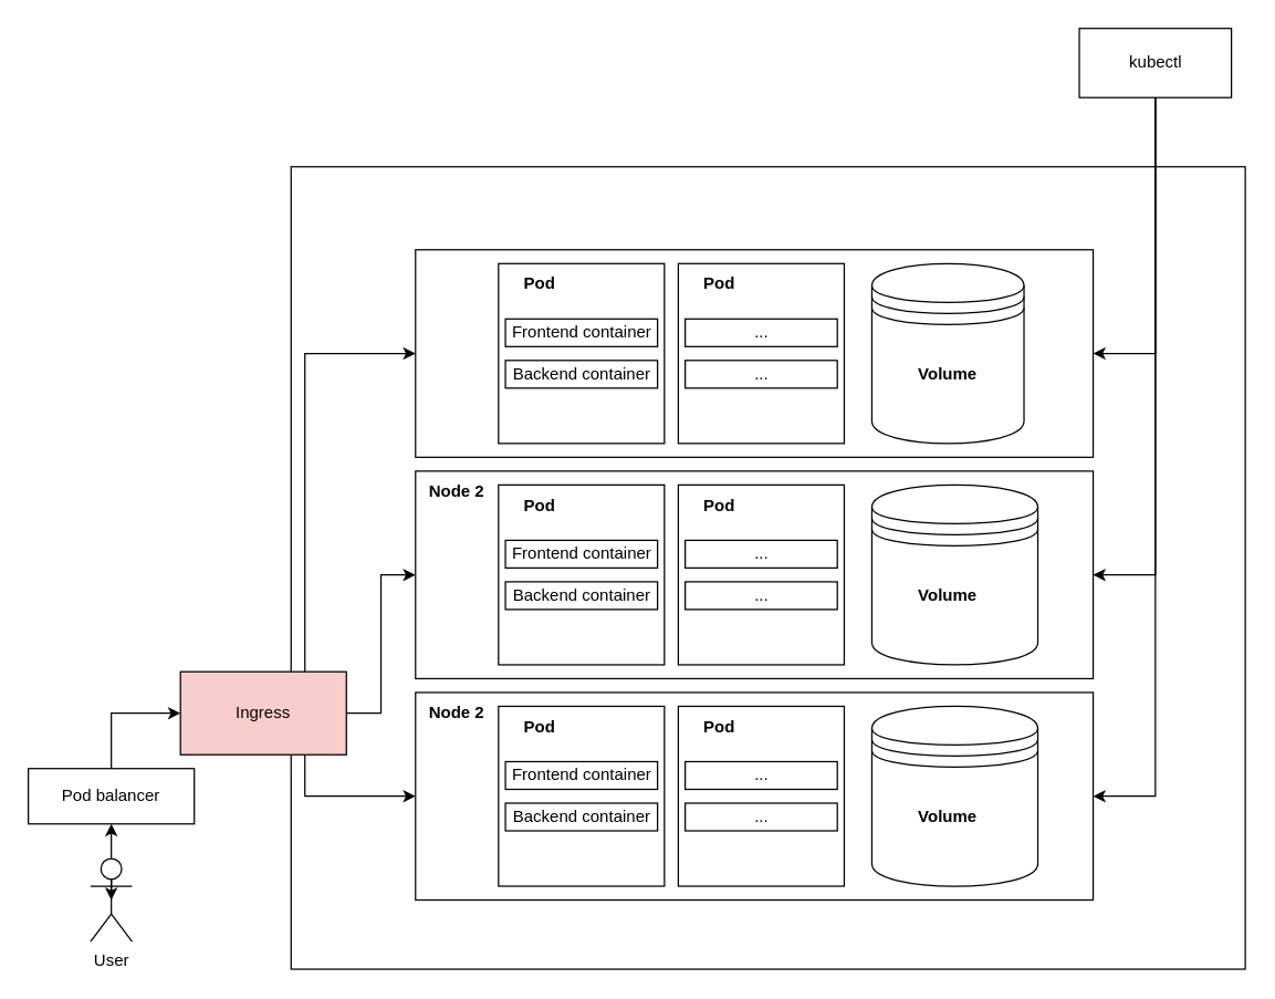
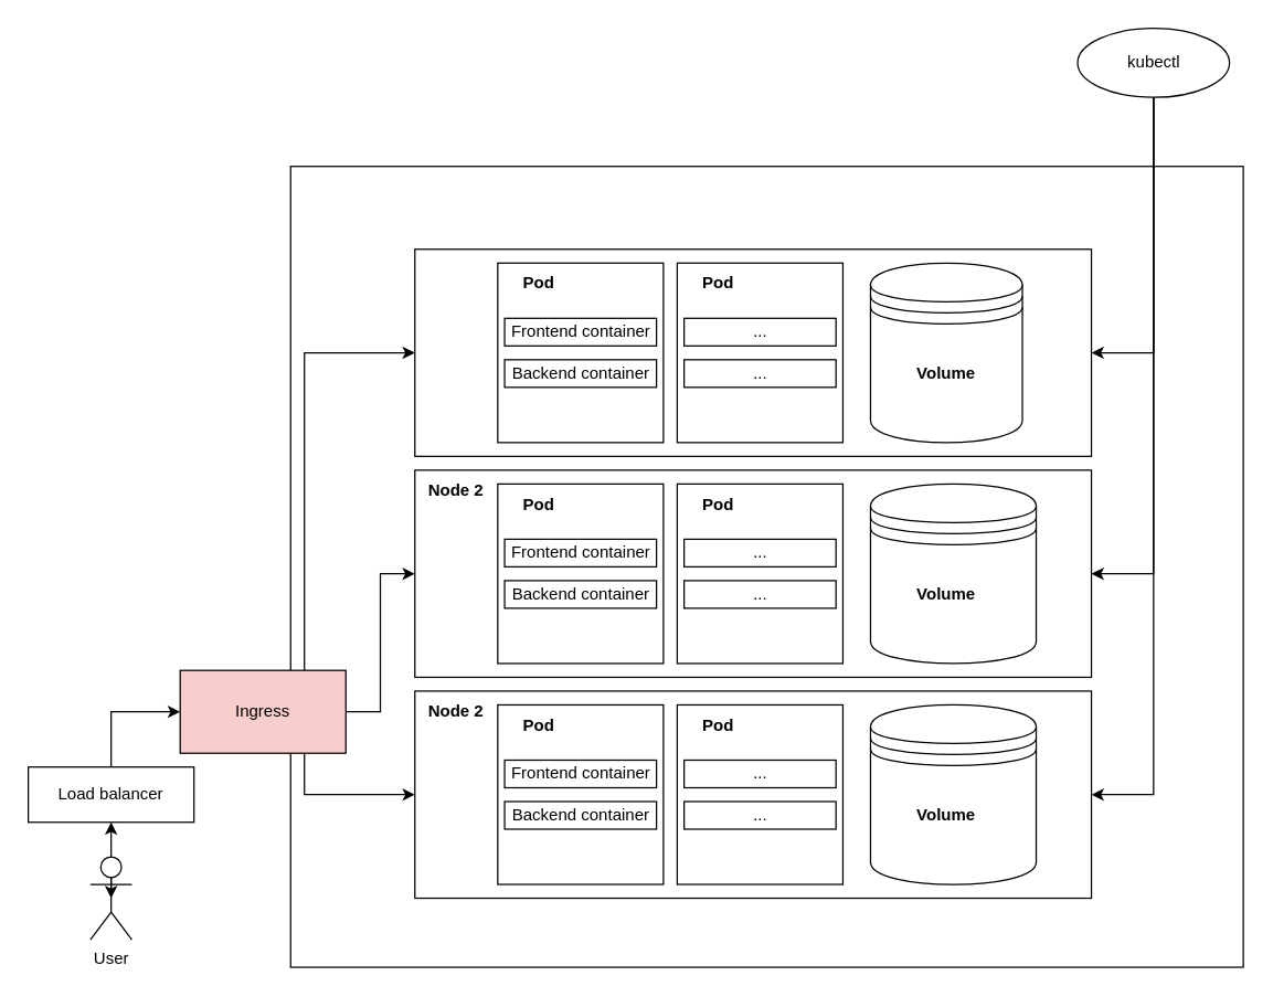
  <mxCell id="0" />
  <mxCell id="1" parent="0" />
  <mxCell id="2" style="edgeStyle=orthogonalEdgeStyle;rounded=0;orthogonalLoop=1;jettySize=auto;html=1;exitX=0.5;exitY=0;exitDx=0;exitDy=0;exitPerimeter=0;" edge="1" parent="1" source="4" target="6"><mxGeometry relative="1" as="geometry" /></mxCell>
  <mxCell id="3" style="edgeStyle=orthogonalEdgeStyle;rounded=0;orthogonalLoop=1;jettySize=auto;html=1;exitX=0.75;exitY=0.1;exitDx=0;exitDy=0;exitPerimeter=0;" edge="1" parent="1" source="4"><mxGeometry relative="1" as="geometry"><mxPoint x="80" y="650" as="targetPoint" /></mxGeometry></mxCell>
  <mxCell id="4" value="User" style="shape=umlActor;verticalLabelPosition=bottom;verticalAlign=top;html=1;outlineConnect=0;" vertex="1" parent="1"><mxGeometry x="65" y="620" width="30" height="60" as="geometry" /></mxCell>
  <mxCell id="5" style="edgeStyle=orthogonalEdgeStyle;rounded=0;orthogonalLoop=1;jettySize=auto;html=1;entryX=0;entryY=0.5;entryDx=0;entryDy=0;" edge="1" parent="1" source="6" target="11"><mxGeometry relative="1" as="geometry" /></mxCell>
- <mxCell id="6" value="Pod balancer" style="rounded=0;whiteSpace=wrap;html=1;" vertex="1" parent="1"><mxGeometry x="20" y="555" width="120" height="40" as="geometry" /></mxCell>
+ <mxCell id="6" value="Load balancer" style="rounded=0;whiteSpace=wrap;html=1;" vertex="1" parent="1"><mxGeometry x="20" y="555" width="120" height="40" as="geometry" /></mxCell>
  <mxCell id="7" value="" style="rounded=0;whiteSpace=wrap;html=1;" vertex="1" parent="1"><mxGeometry x="210" y="120" width="690" height="580" as="geometry" /></mxCell>
  <mxCell id="8" style="edgeStyle=orthogonalEdgeStyle;rounded=0;orthogonalLoop=1;jettySize=auto;html=1;exitX=0.75;exitY=0;exitDx=0;exitDy=0;entryX=0;entryY=0.5;entryDx=0;entryDy=0;" edge="1" parent="1" source="11" target="12"><mxGeometry relative="1" as="geometry" /></mxCell>
  <mxCell id="9" style="edgeStyle=orthogonalEdgeStyle;rounded=0;orthogonalLoop=1;jettySize=auto;html=1;exitX=1;exitY=0.5;exitDx=0;exitDy=0;" edge="1" parent="1" source="11" target="23"><mxGeometry relative="1" as="geometry" /></mxCell>
  <mxCell id="10" style="edgeStyle=orthogonalEdgeStyle;rounded=0;orthogonalLoop=1;jettySize=auto;html=1;exitX=0.75;exitY=1;exitDx=0;exitDy=0;" edge="1" parent="1" source="11" target="35"><mxGeometry relative="1" as="geometry" /></mxCell>
  <mxCell id="11" value="Ingress" style="rounded=0;whiteSpace=wrap;html=1;fillColor=#f8cecc;" vertex="1" parent="1"><mxGeometry x="130" y="485" width="120" height="60" as="geometry" /></mxCell>
  <mxCell id="12" value="" style="rounded=0;whiteSpace=wrap;html=1;" vertex="1" parent="1"><mxGeometry x="300" y="180" width="490" height="150" as="geometry" /></mxCell>
  <mxCell id="13" value="" style="rounded=0;whiteSpace=wrap;html=1;" vertex="1" parent="1"><mxGeometry x="360" y="190" width="120" height="130" as="geometry" /></mxCell>
  <mxCell id="14" value="Pod" style="text;html=1;strokeColor=none;fillColor=none;align=center;verticalAlign=middle;whiteSpace=wrap;rounded=0;fontStyle=1" vertex="1" parent="1"><mxGeometry x="360" y="190" width="60" height="30" as="geometry" /></mxCell>
  <mxCell id="15" value="Frontend container" style="html=1;" vertex="1" parent="1"><mxGeometry x="365" y="230" width="110" height="20" as="geometry" /></mxCell>
  <mxCell id="16" value="Backend container" style="html=1;" vertex="1" parent="1"><mxGeometry x="365" y="260" width="110" height="20" as="geometry" /></mxCell>
  <mxCell id="17" value="" style="shape=datastore;whiteSpace=wrap;html=1;" vertex="1" parent="1"><mxGeometry x="630" y="190" width="110" height="130" as="geometry" /></mxCell>
  <mxCell id="18" value="Volume" style="text;html=1;strokeColor=none;fillColor=none;align=center;verticalAlign=middle;whiteSpace=wrap;rounded=0;fontStyle=1" vertex="1" parent="1"><mxGeometry x="655" y="255" width="60" height="30" as="geometry" /></mxCell>
  <mxCell id="19" value="" style="rounded=0;whiteSpace=wrap;html=1;" vertex="1" parent="1"><mxGeometry x="490" y="190" width="120" height="130" as="geometry" /></mxCell>
  <mxCell id="20" value="Pod" style="text;html=1;strokeColor=none;fillColor=none;align=center;verticalAlign=middle;whiteSpace=wrap;rounded=0;fontStyle=1" vertex="1" parent="1"><mxGeometry x="490" y="190" width="60" height="30" as="geometry" /></mxCell>
  <mxCell id="21" value="..." style="html=1;" vertex="1" parent="1"><mxGeometry x="495" y="230" width="110" height="20" as="geometry" /></mxCell>
  <mxCell id="22" value="..." style="html=1;" vertex="1" parent="1"><mxGeometry x="495" y="260" width="110" height="20" as="geometry" /></mxCell>
  <mxCell id="23" value="" style="rounded=0;whiteSpace=wrap;html=1;" vertex="1" parent="1"><mxGeometry x="300" y="340" width="490" height="150" as="geometry" /></mxCell>
  <mxCell id="24" value="&lt;b&gt;Node 2&lt;/b&gt;" style="text;html=1;strokeColor=none;fillColor=none;align=center;verticalAlign=middle;whiteSpace=wrap;rounded=0;" vertex="1" parent="1"><mxGeometry x="300" y="340" width="60" height="30" as="geometry" /></mxCell>
  <mxCell id="25" value="" style="rounded=0;whiteSpace=wrap;html=1;" vertex="1" parent="1"><mxGeometry x="360" y="350" width="120" height="130" as="geometry" /></mxCell>
  <mxCell id="26" value="Pod" style="text;html=1;strokeColor=none;fillColor=none;align=center;verticalAlign=middle;whiteSpace=wrap;rounded=0;fontStyle=1" vertex="1" parent="1"><mxGeometry x="360" y="350" width="60" height="30" as="geometry" /></mxCell>
  <mxCell id="27" value="Frontend container" style="html=1;" vertex="1" parent="1"><mxGeometry x="365" y="390" width="110" height="20" as="geometry" /></mxCell>
  <mxCell id="28" value="Backend container" style="html=1;" vertex="1" parent="1"><mxGeometry x="365" y="420" width="110" height="20" as="geometry" /></mxCell>
  <mxCell id="29" value="" style="shape=datastore;whiteSpace=wrap;html=1;" vertex="1" parent="1"><mxGeometry x="630" y="350" width="120" height="130" as="geometry" /></mxCell>
  <mxCell id="30" value="Volume" style="text;html=1;strokeColor=none;fillColor=none;align=center;verticalAlign=middle;whiteSpace=wrap;rounded=0;fontStyle=1" vertex="1" parent="1"><mxGeometry x="655" y="415" width="60" height="30" as="geometry" /></mxCell>
  <mxCell id="31" value="" style="rounded=0;whiteSpace=wrap;html=1;" vertex="1" parent="1"><mxGeometry x="490" y="350" width="120" height="130" as="geometry" /></mxCell>
  <mxCell id="32" value="Pod" style="text;html=1;strokeColor=none;fillColor=none;align=center;verticalAlign=middle;whiteSpace=wrap;rounded=0;fontStyle=1" vertex="1" parent="1"><mxGeometry x="490" y="350" width="60" height="30" as="geometry" /></mxCell>
  <mxCell id="33" value="..." style="html=1;" vertex="1" parent="1"><mxGeometry x="495" y="390" width="110" height="20" as="geometry" /></mxCell>
  <mxCell id="34" value="..." style="html=1;" vertex="1" parent="1"><mxGeometry x="495" y="420" width="110" height="20" as="geometry" /></mxCell>
  <mxCell id="35" value="" style="rounded=0;whiteSpace=wrap;html=1;" vertex="1" parent="1"><mxGeometry x="300" y="500" width="490" height="150" as="geometry" /></mxCell>
  <mxCell id="36" value="&lt;b&gt;Node 2&lt;/b&gt;" style="text;html=1;strokeColor=none;fillColor=none;align=center;verticalAlign=middle;whiteSpace=wrap;rounded=0;" vertex="1" parent="1"><mxGeometry x="300" y="500" width="60" height="30" as="geometry" /></mxCell>
  <mxCell id="37" value="" style="rounded=0;whiteSpace=wrap;html=1;" vertex="1" parent="1"><mxGeometry x="360" y="510" width="120" height="130" as="geometry" /></mxCell>
  <mxCell id="38" value="Pod" style="text;html=1;strokeColor=none;fillColor=none;align=center;verticalAlign=middle;whiteSpace=wrap;rounded=0;fontStyle=1" vertex="1" parent="1"><mxGeometry x="360" y="510" width="60" height="30" as="geometry" /></mxCell>
  <mxCell id="39" value="Frontend container" style="html=1;" vertex="1" parent="1"><mxGeometry x="365" y="550" width="110" height="20" as="geometry" /></mxCell>
  <mxCell id="40" value="Backend container" style="html=1;" vertex="1" parent="1"><mxGeometry x="365" y="580" width="110" height="20" as="geometry" /></mxCell>
  <mxCell id="41" value="" style="shape=datastore;whiteSpace=wrap;html=1;" vertex="1" parent="1"><mxGeometry x="630" y="510" width="120" height="130" as="geometry" /></mxCell>
  <mxCell id="42" value="Volume" style="text;html=1;strokeColor=none;fillColor=none;align=center;verticalAlign=middle;whiteSpace=wrap;rounded=0;fontStyle=1" vertex="1" parent="1"><mxGeometry x="655" y="575" width="60" height="30" as="geometry" /></mxCell>
  <mxCell id="43" value="" style="rounded=0;whiteSpace=wrap;html=1;" vertex="1" parent="1"><mxGeometry x="490" y="510" width="120" height="130" as="geometry" /></mxCell>
  <mxCell id="44" value="Pod" style="text;html=1;strokeColor=none;fillColor=none;align=center;verticalAlign=middle;whiteSpace=wrap;rounded=0;fontStyle=1" vertex="1" parent="1"><mxGeometry x="490" y="510" width="60" height="30" as="geometry" /></mxCell>
  <mxCell id="45" value="..." style="html=1;" vertex="1" parent="1"><mxGeometry x="495" y="550" width="110" height="20" as="geometry" /></mxCell>
  <mxCell id="46" value="..." style="html=1;" vertex="1" parent="1"><mxGeometry x="495" y="580" width="110" height="20" as="geometry" /></mxCell>
  <mxCell id="47" style="edgeStyle=orthogonalEdgeStyle;rounded=0;orthogonalLoop=1;jettySize=auto;html=1;entryX=1;entryY=0.5;entryDx=0;entryDy=0;" edge="1" parent="1" source="50" target="12"><mxGeometry relative="1" as="geometry" /></mxCell>
  <mxCell id="48" style="edgeStyle=orthogonalEdgeStyle;rounded=0;orthogonalLoop=1;jettySize=auto;html=1;exitX=0.5;exitY=1;exitDx=0;exitDy=0;entryX=1;entryY=0.5;entryDx=0;entryDy=0;" edge="1" parent="1" source="50" target="23"><mxGeometry relative="1" as="geometry" /></mxCell>
  <mxCell id="49" style="edgeStyle=orthogonalEdgeStyle;rounded=0;orthogonalLoop=1;jettySize=auto;html=1;exitX=0.5;exitY=1;exitDx=0;exitDy=0;entryX=1;entryY=0.5;entryDx=0;entryDy=0;" edge="1" parent="1" source="50" target="35"><mxGeometry relative="1" as="geometry" /></mxCell>
- <mxCell id="50" value="kubectl" style="html=1;" vertex="1" parent="1"><mxGeometry x="780" y="20" width="110" height="50" as="geometry" /></mxCell>
+ <mxCell id="50" value="kubectl" style="ellipse;html=1;" vertex="1" parent="1"><mxGeometry x="780" y="20" width="110" height="50" as="geometry" /></mxCell>
